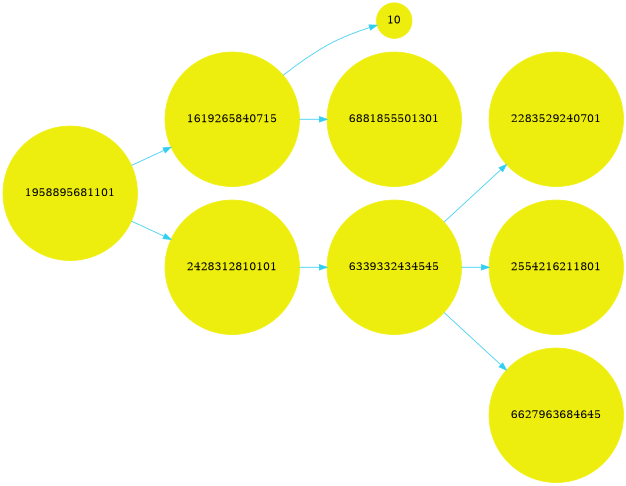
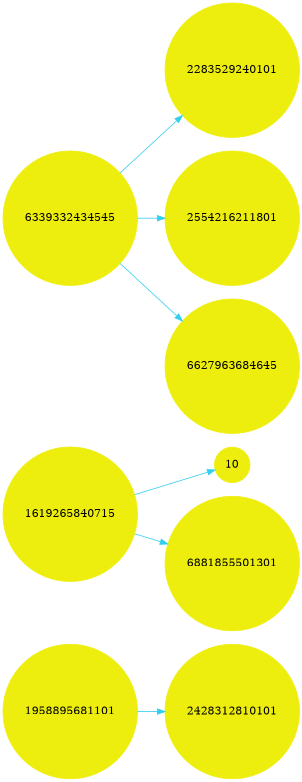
  digraph {
    rankdir=LR
    node [color="#EEEEE" fillcolor="#EEEEE" shape=circle style=filled]
    edge [color="#31CEF0"]
    1958895681101 [height=0.5 width=0.5]
    1619265840715 [height=0.5 width=0.5]
    2428312810101 [height=0.5 width=0.5]
    10 [height=0.5 width=0.5]
    n5 [height=0.5 label=6881855501301 width=0.5]
    6339332434545 [height=0.5 width=0.5]
-   2283529240101 [height=0.5 width=0.5 label=2283529240701]
+   2283529240101 [height=0.5 width=0.5]
    2554216211801 [height=0.5 width=0.5]
    n9 [height=0.5 label=6627963684645 width=0.5]
-   1958895681101 -> 1619265840715
    1958895681101 -> 2428312810101
    1619265840715 -> 10
    1619265840715 -> n5
-   2428312810101 -> 6339332434545
    6339332434545 -> 2283529240101
    6339332434545 -> 2554216211801
    6339332434545 -> n9
  }
